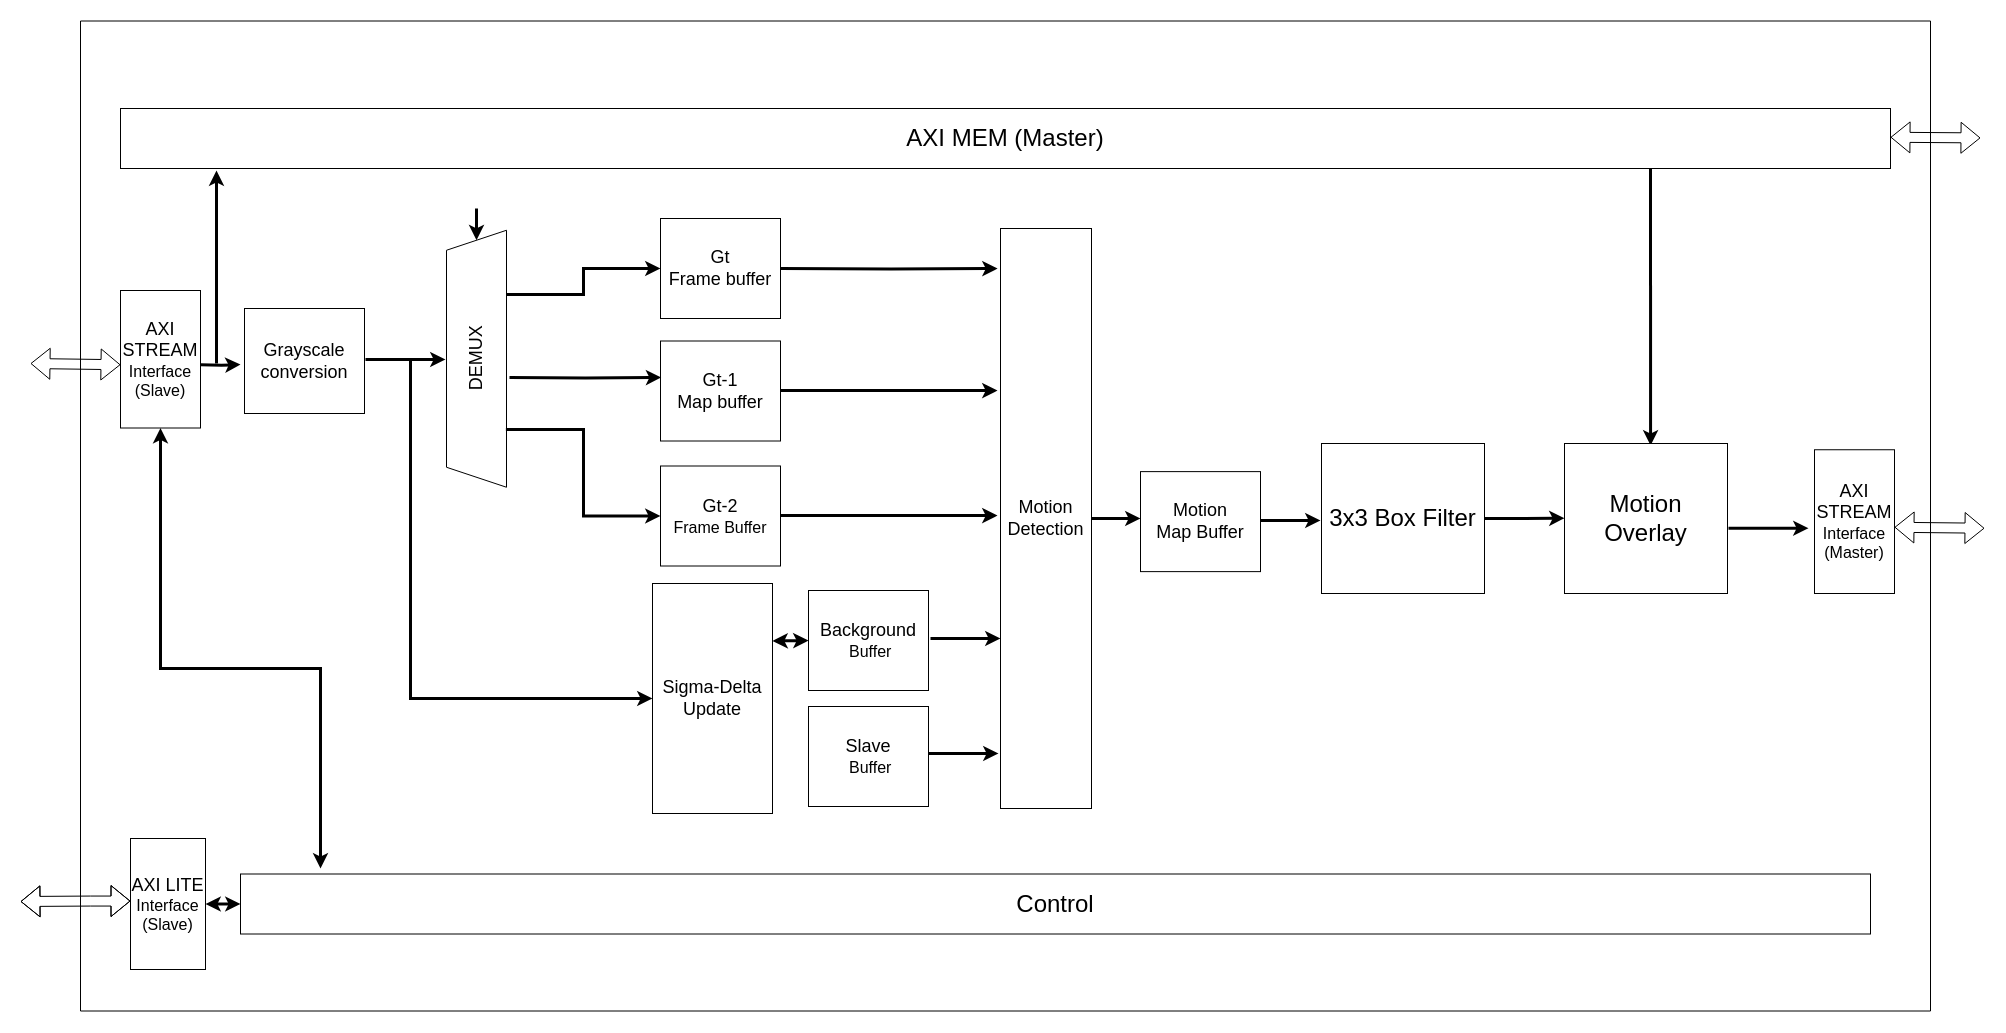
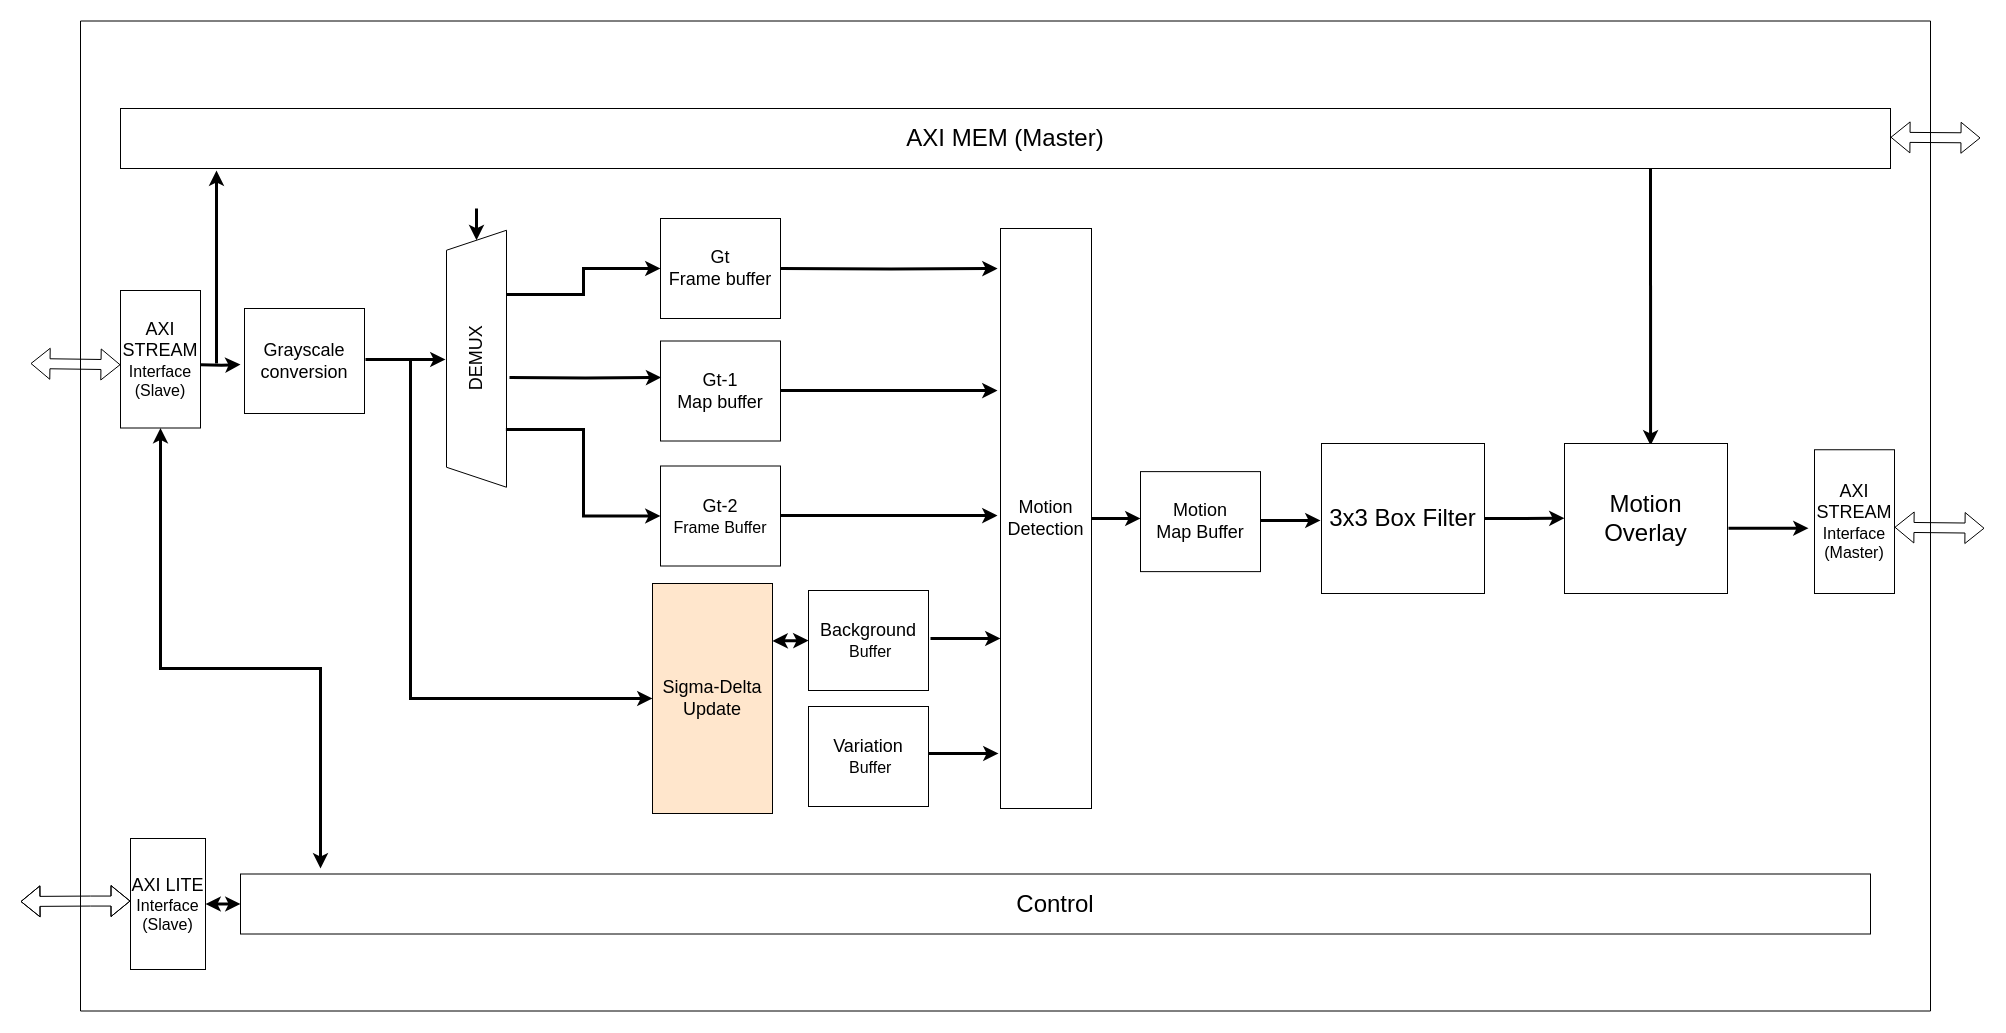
  <mxCell id="0" />
  <mxCell id="1" parent="0" />
  <mxCell id="2" value="" style="edgeStyle=orthogonalEdgeStyle;rounded=0;orthogonalLoop=1;jettySize=auto;html=1;strokeWidth=3;" parent="1" edge="1"><mxGeometry relative="1" as="geometry"><mxPoint x="240" y="364" as="targetPoint" /><mxPoint x="200" y="364.25" as="sourcePoint" /></mxGeometry></mxCell>
  <mxCell id="3" value="&lt;font style=&quot;font-size: 18px;&quot;&gt;AXI STREAM&lt;/font&gt;&lt;div&gt;&lt;font size=&quot;3&quot;&gt;Interface&lt;/font&gt;&lt;/div&gt;&lt;div&gt;&lt;font size=&quot;3&quot;&gt;(Slave)&lt;/font&gt;&lt;/div&gt;" style="rounded=0;whiteSpace=wrap;html=1;" parent="1" vertex="1"><mxGeometry x="120" y="290" width="80" height="137.5" as="geometry" /></mxCell>
  <mxCell id="4" value="" style="edgeStyle=orthogonalEdgeStyle;rounded=0;orthogonalLoop=1;jettySize=auto;html=1;strokeWidth=3;" parent="1" edge="1"><mxGeometry relative="1" as="geometry"><mxPoint x="445" y="359" as="targetPoint" /><mxPoint x="365" y="359" as="sourcePoint" /></mxGeometry></mxCell>
  <mxCell id="5" value="&lt;font style=&quot;font-size: 18px;&quot;&gt;Grayscale conversion&lt;/font&gt;" style="whiteSpace=wrap;html=1;" parent="1" vertex="1"><mxGeometry x="244" y="308" width="120" height="105" as="geometry" /></mxCell>
  <mxCell id="6" value="&lt;font style=&quot;font-size: 18px;&quot;&gt;Gt-2&lt;/font&gt;&lt;div&gt;&lt;font size=&quot;3&quot;&gt;Frame Buffer&lt;/font&gt;&lt;/div&gt;" style="rounded=0;whiteSpace=wrap;html=1;" parent="1" vertex="1"><mxGeometry x="660" y="465.5" width="120" height="100" as="geometry" /></mxCell>
  <mxCell id="7" value="&lt;span style=&quot;font-size: 18px;&quot;&gt;Background&lt;/span&gt;&lt;br&gt;&lt;div&gt;&lt;font size=&quot;3&quot;&gt;&amp;nbsp;Buffer&lt;/font&gt;&lt;/div&gt;" style="rounded=0;whiteSpace=wrap;html=1;" parent="1" vertex="1"><mxGeometry x="808" y="590" width="120" height="100" as="geometry" /></mxCell>
- <mxCell id="8" value="&lt;span style=&quot;background-color: transparent; color: light-dark(rgb(0, 0, 0), rgb(255, 255, 255)); font-size: 18px;&quot;&gt;Slave&lt;/span&gt;&lt;div&gt;&lt;span style=&quot;font-size: medium; background-color: transparent; color: light-dark(rgb(0, 0, 0), rgb(255, 255, 255));&quot;&gt;&amp;nbsp;Buffer&lt;/span&gt;&lt;/div&gt;" style="rounded=0;whiteSpace=wrap;html=1;" parent="1" vertex="1"><mxGeometry x="808" y="706" width="120" height="100" as="geometry" /></mxCell>
+ <mxCell id="8" value="&lt;span style=&quot;background-color: transparent; color: light-dark(rgb(0, 0, 0), rgb(255, 255, 255)); font-size: 18px;&quot;&gt;Variation&lt;/span&gt;&lt;div&gt;&lt;span style=&quot;font-size: medium; background-color: transparent; color: light-dark(rgb(0, 0, 0), rgb(255, 255, 255));&quot;&gt;&amp;nbsp;Buffer&lt;/span&gt;&lt;/div&gt;" style="rounded=0;whiteSpace=wrap;html=1;" parent="1" vertex="1"><mxGeometry x="808" y="706" width="120" height="100" as="geometry" /></mxCell>
  <mxCell id="9" value="&lt;font style=&quot;font-size: 24px;&quot;&gt;AXI MEM (Master)&lt;/font&gt;" style="whiteSpace=wrap;html=1;" parent="1" vertex="1"><mxGeometry x="120" y="108" width="1770" height="60" as="geometry" /></mxCell>
  <mxCell id="10" value="&lt;span style=&quot;font-size: 18px;&quot;&gt;Gt-1&lt;/span&gt;&lt;div&gt;&lt;span style=&quot;font-size: 18px;&quot;&gt;Map buffer&lt;/span&gt;&lt;/div&gt;" style="rounded=0;whiteSpace=wrap;html=1;" parent="1" vertex="1"><mxGeometry x="660" y="340.5" width="120" height="100" as="geometry" /></mxCell>
  <mxCell id="11" value="" style="edgeStyle=orthogonalEdgeStyle;rounded=0;orthogonalLoop=1;jettySize=auto;html=1;strokeWidth=3;" parent="1" source="12" edge="1"><mxGeometry relative="1" as="geometry"><mxPoint x="1140" y="518" as="targetPoint" /></mxGeometry></mxCell>
  <mxCell id="12" value="&lt;font style=&quot;font-size: 18px;&quot;&gt;Motion Detection&lt;/font&gt;" style="whiteSpace=wrap;html=1;" parent="1" vertex="1"><mxGeometry x="1000" width="91" height="580" as="geometry" y="228" /></mxCell>
  <mxCell id="13" value="" style="endArrow=classic;html=1;rounded=0;strokeWidth=3;" parent="1" edge="1"><mxGeometry width="50" height="50" relative="1" as="geometry"><mxPoint x="216" y="363" as="sourcePoint" /><mxPoint x="216" y="170" as="targetPoint" /></mxGeometry></mxCell>
  <mxCell id="14" value="" style="edgeStyle=orthogonalEdgeStyle;rounded=0;orthogonalLoop=1;jettySize=auto;html=1;strokeWidth=3;" parent="1" source="15" edge="1"><mxGeometry relative="1" as="geometry"><mxPoint x="1564" y="517.75" as="targetPoint" /></mxGeometry></mxCell>
  <mxCell id="15" value="&lt;font style=&quot;font-size: 24px;&quot;&gt;3x3 Box Filter&lt;/font&gt;" style="rounded=0;whiteSpace=wrap;html=1;" parent="1" vertex="1"><mxGeometry x="1321" y="443" width="163" height="150" as="geometry" /></mxCell>
  <mxCell id="16" value="" style="endArrow=classic;html=1;rounded=0;strokeWidth=3;" parent="1" edge="1"><mxGeometry width="50" height="50" relative="1" as="geometry"><mxPoint x="1650" y="168" as="sourcePoint" /><mxPoint x="1650.08" y="445" as="targetPoint" /></mxGeometry></mxCell>
  <mxCell id="17" value="" style="endArrow=classic;startArrow=classic;html=1;rounded=0;exitX=0.5;exitY=1;exitDx=0;exitDy=0;strokeWidth=3;" parent="1" source="3" edge="1"><mxGeometry width="50" height="50" relative="1" as="geometry"><mxPoint x="490" y="718" as="sourcePoint" /><mxPoint x="320" y="868" as="targetPoint" /><Array as="points"><mxPoint x="160" y="668" /><mxPoint x="320" y="668" /></Array></mxGeometry></mxCell>
  <mxCell id="18" value="" style="shape=flexArrow;endArrow=classic;startArrow=classic;html=1;rounded=0;entryX=0;entryY=0.5;entryDx=0;entryDy=0;" parent="1" edge="1"><mxGeometry width="100" height="100" relative="1" as="geometry"><mxPoint x="30" y="363" as="sourcePoint" /><mxPoint x="120" y="364.25" as="targetPoint" /></mxGeometry></mxCell>
  <mxCell id="19" value="" style="shape=flexArrow;endArrow=classic;startArrow=classic;html=1;rounded=0;" parent="1" edge="1"><mxGeometry width="100" height="100" relative="1" as="geometry"><mxPoint x="20" y="901" as="sourcePoint" /><mxPoint x="130" y="900.56" as="targetPoint" /><Array as="points"><mxPoint x="90" y="900.56" /></Array></mxGeometry></mxCell>
  <mxCell id="20" value="" style="shape=flexArrow;endArrow=classic;startArrow=classic;html=1;rounded=0;entryX=0;entryY=0.5;entryDx=0;entryDy=0;" parent="1" edge="1"><mxGeometry width="100" height="100" relative="1" as="geometry"><mxPoint x="1894" y="526.75" as="sourcePoint" /><mxPoint x="1984" y="527.75" as="targetPoint" /></mxGeometry></mxCell>
  <mxCell id="21" value="" style="shape=flexArrow;endArrow=classic;startArrow=classic;html=1;rounded=0;" parent="1" edge="1"><mxGeometry width="100" height="100" relative="1" as="geometry"><mxPoint x="1890" y="136.75" as="sourcePoint" /><mxPoint x="1980" y="137.42" as="targetPoint" /></mxGeometry></mxCell>
- <mxCell id="22" value="&lt;span style=&quot;font-size: 18px;&quot;&gt;Sigma-Delta&lt;/span&gt;&lt;div&gt;&lt;span style=&quot;font-size: 18px;&quot;&gt;Update&lt;/span&gt;&lt;/div&gt;" style="rounded=0;whiteSpace=wrap;html=1;" parent="1" vertex="1"><mxGeometry x="652" y="583" width="120" height="230" as="geometry" /></mxCell>
+ <mxCell id="22" value="&lt;span style=&quot;font-size: 18px;&quot;&gt;Sigma-Delta&lt;/span&gt;&lt;div&gt;&lt;span style=&quot;font-size: 18px;&quot;&gt;Update&lt;/span&gt;&lt;/div&gt;" style="rounded=0;whiteSpace=wrap;html=1;fillColor=#ffe6cc;" parent="1" vertex="1"><mxGeometry x="652" y="583" width="120" height="230" as="geometry" /></mxCell>
  <mxCell id="23" value="" style="endArrow=classic;startArrow=classic;html=1;rounded=0;exitX=1;exitY=0.25;exitDx=0;exitDy=0;entryX=0;entryY=0.5;entryDx=0;entryDy=0;strokeWidth=3;" parent="1" source="22" target="7" edge="1"><mxGeometry width="50" height="50" relative="1" as="geometry"><mxPoint x="778" y="963" as="sourcePoint" /><mxPoint x="813" y="963" as="targetPoint" /></mxGeometry></mxCell>
  <mxCell id="24" value="" style="edgeStyle=orthogonalEdgeStyle;rounded=0;orthogonalLoop=1;jettySize=auto;html=1;strokeWidth=3;entryX=0;entryY=0.5;entryDx=0;entryDy=0;" parent="1" target="22" edge="1"><mxGeometry relative="1" as="geometry"><mxPoint x="550" y="548" as="targetPoint" /><mxPoint x="410" y="358" as="sourcePoint" /><Array as="points"><mxPoint x="410" y="698" /></Array></mxGeometry></mxCell>
  <mxCell id="25" value="" style="edgeStyle=orthogonalEdgeStyle;rounded=0;orthogonalLoop=1;jettySize=auto;html=1;strokeWidth=3;" parent="1" edge="1"><mxGeometry relative="1" as="geometry"><mxPoint x="1000" y="638" as="targetPoint" /><mxPoint x="930" y="638" as="sourcePoint" /></mxGeometry></mxCell>
  <mxCell id="26" value="" style="edgeStyle=orthogonalEdgeStyle;rounded=0;orthogonalLoop=1;jettySize=auto;html=1;strokeWidth=3;" parent="1" edge="1"><mxGeometry relative="1" as="geometry"><mxPoint x="998" y="753" as="targetPoint" /><mxPoint x="928" y="753" as="sourcePoint" /></mxGeometry></mxCell>
  <mxCell id="27" value="&lt;font style=&quot;font-size: 24px;&quot;&gt;Motion Overlay&lt;/font&gt;" style="rounded=0;whiteSpace=wrap;html=1;" parent="1" vertex="1"><mxGeometry x="1564" y="443" width="163" height="150" as="geometry" /></mxCell>
  <mxCell id="28" value="&lt;font style=&quot;font-size: 18px;&quot;&gt;AXI STREAM&lt;/font&gt;&lt;div&gt;&lt;font size=&quot;3&quot;&gt;Interface&lt;/font&gt;&lt;/div&gt;&lt;div&gt;&lt;font size=&quot;3&quot;&gt;(Master)&lt;/font&gt;&lt;/div&gt;" style="rounded=0;whiteSpace=wrap;html=1;" parent="1" vertex="1"><mxGeometry x="1814" y="449.25" width="80" height="143.75" as="geometry" /></mxCell>
  <mxCell id="29" value="" style="edgeStyle=orthogonalEdgeStyle;rounded=0;orthogonalLoop=1;jettySize=auto;html=1;strokeWidth=3;" parent="1" edge="1"><mxGeometry relative="1" as="geometry"><mxPoint x="1728" y="527.75" as="sourcePoint" /><mxPoint x="1808" y="527.75" as="targetPoint" /></mxGeometry></mxCell>
  <mxCell id="30" value="&lt;span style=&quot;font-size: 18px;&quot;&gt;Gt&lt;/span&gt;&lt;div&gt;&lt;span style=&quot;font-size: 18px;&quot;&gt;Frame buffer&lt;/span&gt;&lt;/div&gt;" style="rounded=0;whiteSpace=wrap;html=1;" parent="1" vertex="1"><mxGeometry x="660" y="218" width="120" height="100" as="geometry" /></mxCell>
  <mxCell id="31" value="&lt;font style=&quot;font-size: 18px;&quot;&gt;DEMUX&lt;/font&gt;" style="shape=trapezoid;perimeter=trapezoidPerimeter;whiteSpace=wrap;html=1;fixedSize=1;rotation=-90;" parent="1" vertex="1"><mxGeometry x="347.5" y="328.25" width="257" height="60" as="geometry" /></mxCell>
  <mxCell id="32" value="" style="edgeStyle=orthogonalEdgeStyle;rounded=0;orthogonalLoop=1;jettySize=auto;html=1;strokeWidth=3;entryX=0;entryY=0.5;entryDx=0;entryDy=0;exitX=0.75;exitY=1;exitDx=0;exitDy=0;" parent="1" source="31" target="30" edge="1"><mxGeometry relative="1" as="geometry"><mxPoint x="430" y="338" as="targetPoint" /><mxPoint x="430" y="268" as="sourcePoint" /></mxGeometry></mxCell>
  <mxCell id="33" value="" style="edgeStyle=orthogonalEdgeStyle;rounded=0;orthogonalLoop=1;jettySize=auto;html=1;strokeWidth=3;entryX=0.006;entryY=0.364;entryDx=0;entryDy=0;entryPerimeter=0;" parent="1" target="10" edge="1"><mxGeometry relative="1" as="geometry"><mxPoint x="579" y="377" as="targetPoint" /><mxPoint x="509" y="377" as="sourcePoint" /></mxGeometry></mxCell>
  <mxCell id="34" value="" style="edgeStyle=orthogonalEdgeStyle;rounded=0;orthogonalLoop=1;jettySize=auto;html=1;strokeWidth=3;entryX=1;entryY=0.5;entryDx=0;entryDy=0;" parent="1" target="31" edge="1"><mxGeometry relative="1" as="geometry"><mxPoint x="499" y="590" as="targetPoint" /><mxPoint x="476" y="208" as="sourcePoint" /></mxGeometry></mxCell>
  <mxCell id="35" value="" style="edgeStyle=orthogonalEdgeStyle;rounded=0;orthogonalLoop=1;jettySize=auto;html=1;strokeWidth=3;entryX=0;entryY=0.5;entryDx=0;entryDy=0;exitX=0.225;exitY=0.99;exitDx=0;exitDy=0;exitPerimeter=0;" parent="1" source="31" target="6" edge="1"><mxGeometry relative="1" as="geometry"><mxPoint x="550" y="538" as="targetPoint" /><mxPoint x="550" y="468" as="sourcePoint" /></mxGeometry></mxCell>
  <mxCell id="36" value="" style="swimlane;startSize=0;" parent="1" vertex="1"><mxGeometry y="20.5" width="1850" height="990" as="geometry" x="80" /></mxCell>
  <mxCell id="37" value="" style="edgeStyle=orthogonalEdgeStyle;rounded=0;orthogonalLoop=1;jettySize=auto;html=1;strokeWidth=3;entryX=-0.032;entryY=0.069;entryDx=0;entryDy=0;entryPerimeter=0;" parent="1" target="12" edge="1"><mxGeometry relative="1" as="geometry"><mxPoint x="589" y="387" as="targetPoint" /><mxPoint x="780" y="268" as="sourcePoint" /></mxGeometry></mxCell>
  <mxCell id="38" value="" style="edgeStyle=orthogonalEdgeStyle;rounded=0;orthogonalLoop=1;jettySize=auto;html=1;strokeWidth=3;entryX=-0.032;entryY=0.069;entryDx=0;entryDy=0;entryPerimeter=0;" parent="1" edge="1"><mxGeometry relative="1" as="geometry"><mxPoint x="997" y="390.05" as="targetPoint" /><mxPoint x="780" y="390.05" as="sourcePoint" /></mxGeometry></mxCell>
  <mxCell id="39" value="" style="edgeStyle=orthogonalEdgeStyle;rounded=0;orthogonalLoop=1;jettySize=auto;html=1;strokeWidth=3;entryX=-0.032;entryY=0.069;entryDx=0;entryDy=0;entryPerimeter=0;" parent="1" edge="1"><mxGeometry relative="1" as="geometry"><mxPoint x="997" y="515.05" as="targetPoint" /><mxPoint x="780" y="515.05" as="sourcePoint" /></mxGeometry></mxCell>
  <mxCell id="40" value="&lt;font style=&quot;font-size: 18px;&quot;&gt;AXI LITE&lt;/font&gt;&lt;div&gt;&lt;font size=&quot;3&quot;&gt;Interface&lt;/font&gt;&lt;/div&gt;&lt;div&gt;&lt;font size=&quot;3&quot;&gt;(Slave)&lt;/font&gt;&lt;/div&gt;" style="whiteSpace=wrap;html=1;" parent="1" vertex="1"><mxGeometry x="130" y="838" width="75" height="131" as="geometry" /></mxCell>
  <mxCell id="41" value="&lt;font style=&quot;font-size: 24px;&quot;&gt;Control&lt;/font&gt;" style="rounded=0;whiteSpace=wrap;html=1;" parent="1" vertex="1"><mxGeometry x="240" y="873.5" width="1630" height="60" as="geometry" /></mxCell>
  <mxCell id="42" value="" style="endArrow=classic;startArrow=classic;html=1;rounded=0;exitX=1;exitY=0.5;exitDx=0;exitDy=0;entryX=0;entryY=0.5;entryDx=0;entryDy=0;strokeWidth=3;" parent="1" source="40" target="41" edge="1"><mxGeometry width="50" height="50" relative="1" as="geometry"><mxPoint x="410" y="593.5" as="sourcePoint" /><mxPoint x="460" y="543.5" as="targetPoint" /></mxGeometry></mxCell>
  <mxCell id="43" value="" style="edgeStyle=orthogonalEdgeStyle;rounded=0;orthogonalLoop=1;jettySize=auto;html=1;strokeWidth=3;" edge="1" parent="1"><mxGeometry relative="1" as="geometry"><mxPoint x="1260" y="520" as="sourcePoint" /><mxPoint x="1320" y="520" as="targetPoint" /></mxGeometry></mxCell>
  <mxCell id="44" value="&lt;span style=&quot;font-size: 18px;&quot;&gt;Motion&lt;/span&gt;&lt;div&gt;&lt;span style=&quot;font-size: 18px;&quot;&gt;Map Buffer&lt;/span&gt;&lt;/div&gt;" style="rounded=0;whiteSpace=wrap;html=1;" vertex="1" parent="1"><mxGeometry x="1140" y="471.12" width="120" height="100" as="geometry" /></mxCell>
